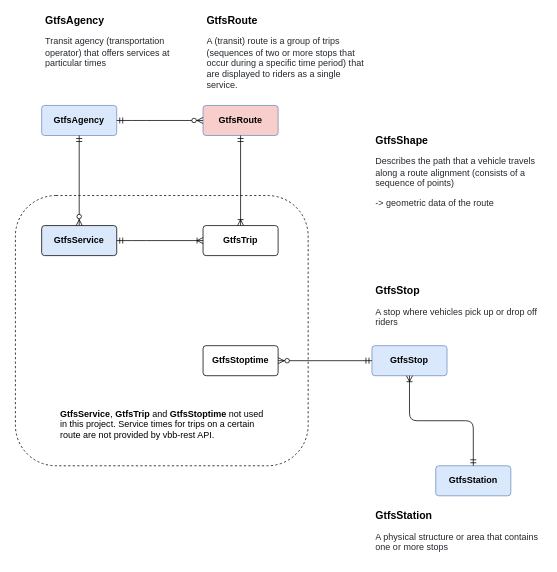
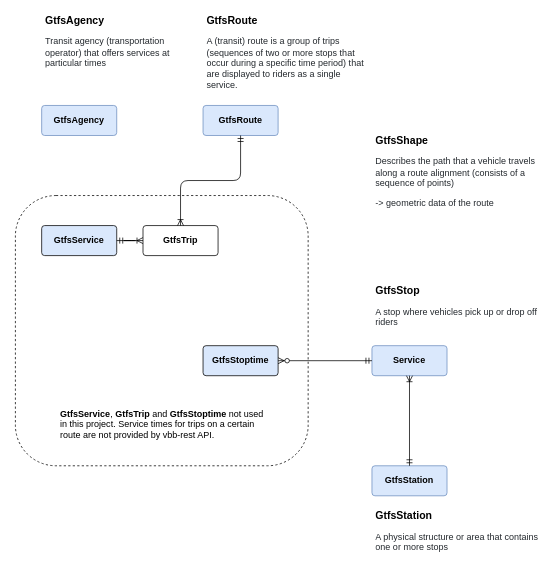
  <mxCell id="0" />
  <mxCell id="1" parent="0" />
  <mxCell id="2" value="" style="rounded=1;whiteSpace=wrap;html=1;dashed=1;fillColor=none;" parent="1" vertex="1"><mxGeometry x="20" y="260" width="390" height="360" as="geometry" /></mxCell>
  <mxCell id="3" value="&lt;b&gt;GtfsAgency&lt;/b&gt;" style="rounded=1;arcSize=10;whiteSpace=wrap;html=1;align=center;fillColor=#dae8fc;strokeColor=#6c8ebf;" parent="1" vertex="1"><mxGeometry x="55" y="140" width="100" height="40" as="geometry" /></mxCell>
- <mxCell id="4" value="&lt;b&gt;GtfsRoute&lt;/b&gt;" style="rounded=1;arcSize=10;whiteSpace=wrap;html=1;align=center;fillColor=#f8cecc;strokeColor=#6c8ebf;" parent="1" vertex="1"><mxGeometry x="270" y="140" width="100" height="40" as="geometry" /></mxCell>
- <mxCell id="5" value="GtfsTrip" style="rounded=1;arcSize=10;whiteSpace=wrap;html=1;align=center;fontStyle=1" parent="1" vertex="1"><mxGeometry x="270" y="300" width="100" height="40" as="geometry" /></mxCell>
- <mxCell id="6" value="GtfsStoptime" style="rounded=1;arcSize=10;whiteSpace=wrap;html=1;align=center;fontStyle=1" parent="1" vertex="1"><mxGeometry x="270" y="460" width="100" height="40" as="geometry" /></mxCell>
- <mxCell id="7" value="&lt;b&gt;GtfsStation&lt;/b&gt;" style="rounded=1;arcSize=10;whiteSpace=wrap;html=1;align=center;fillColor=#dae8fc;strokeColor=#6c8ebf;" parent="1" vertex="1"><mxGeometry x="580" y="620" width="100" height="40" as="geometry" /></mxCell>
- <mxCell id="8" value="&lt;b&gt;GtfsStop&lt;/b&gt;" style="rounded=1;arcSize=10;whiteSpace=wrap;html=1;align=center;fillColor=#dae8fc;strokeColor=#6c8ebf;" parent="1" vertex="1"><mxGeometry x="495" y="460" width="100" height="40" as="geometry" /></mxCell>
+ <mxCell id="4" value="&lt;b&gt;GtfsRoute&lt;/b&gt;" style="rounded=1;arcSize=10;whiteSpace=wrap;html=1;align=center;fillColor=#dae8fc;strokeColor=#6c8ebf;" parent="1" vertex="1"><mxGeometry x="270" y="140" width="100" height="40" as="geometry" /></mxCell>
+ <mxCell id="5" value="GtfsTrip" style="rounded=1;arcSize=10;whiteSpace=wrap;html=1;align=center;fontStyle=1" parent="1" vertex="1"><mxGeometry x="190" y="300" width="100" height="40" as="geometry" /></mxCell>
+ <mxCell id="6" value="GtfsStoptime" style="rounded=1;arcSize=10;whiteSpace=wrap;html=1;align=center;fontStyle=1;fillColor=#dae8fc;" parent="1" vertex="1"><mxGeometry x="270" y="460" width="100" height="40" as="geometry" /></mxCell>
+ <mxCell id="7" value="&lt;b&gt;GtfsStation&lt;/b&gt;" style="rounded=1;arcSize=10;whiteSpace=wrap;html=1;align=center;fillColor=#dae8fc;strokeColor=#6c8ebf;" parent="1" vertex="1"><mxGeometry x="495" y="620" width="100" height="40" as="geometry" /></mxCell>
+ <mxCell id="8" value="&lt;b&gt;Service&lt;/b&gt;" style="rounded=1;arcSize=10;whiteSpace=wrap;html=1;align=center;fillColor=#dae8fc;strokeColor=#6c8ebf;" parent="1" vertex="1"><mxGeometry x="495" y="460" width="100" height="40" as="geometry" /></mxCell>
  <mxCell id="9" value="GtfsService" style="rounded=1;arcSize=10;whiteSpace=wrap;html=1;align=center;fontStyle=1;fillColor=#dae8fc;" parent="1" vertex="1"><mxGeometry x="55" y="300" width="100" height="40" as="geometry" /></mxCell>
- <mxCell id="10" value="" style="edgeStyle=entityRelationEdgeStyle;fontSize=12;html=1;endArrow=ERzeroToMany;startArrow=ERmandOne;entryX=0;entryY=0.5;entryDx=0;entryDy=0;exitX=1;exitY=0.5;exitDx=0;exitDy=0;" parent="1" source="3" target="4" edge="1"><mxGeometry width="100" height="100" relative="1" as="geometry"><mxPoint x="265" y="450" as="sourcePoint" /><mxPoint x="365" y="350" as="targetPoint" /></mxGeometry></mxCell>
- <mxCell id="11" value="" style="edgeStyle=orthogonalEdgeStyle;fontSize=12;html=1;endArrow=ERzeroToMany;startArrow=ERmandOne;exitX=0.5;exitY=1;exitDx=0;exitDy=0;entryX=0.5;entryY=0;entryDx=0;entryDy=0;" parent="1" source="3" target="9" edge="1"><mxGeometry width="100" height="100" relative="1" as="geometry"><mxPoint x="265" y="450" as="sourcePoint" /><mxPoint x="365" y="350" as="targetPoint" /></mxGeometry></mxCell>
  <mxCell id="12" value="" style="edgeStyle=entityRelationEdgeStyle;fontSize=12;html=1;endArrow=ERoneToMany;startArrow=ERmandOne;exitX=1;exitY=0.5;exitDx=0;exitDy=0;entryX=0;entryY=0.5;entryDx=0;entryDy=0;" parent="1" source="9" target="5" edge="1"><mxGeometry width="100" height="100" relative="1" as="geometry"><mxPoint x="265" y="450" as="sourcePoint" /><mxPoint x="365" y="350" as="targetPoint" /></mxGeometry></mxCell>
  <mxCell id="13" value="" style="edgeStyle=orthogonalEdgeStyle;fontSize=12;html=1;endArrow=ERzeroToMany;startArrow=ERmandOne;entryX=1;entryY=0.5;entryDx=0;entryDy=0;exitX=0;exitY=0.5;exitDx=0;exitDy=0;" parent="1" source="8" target="6" edge="1"><mxGeometry width="100" height="100" relative="1" as="geometry"><mxPoint x="265" y="450" as="sourcePoint" /><mxPoint x="365" y="350" as="targetPoint" /></mxGeometry></mxCell>
  <mxCell id="14" value="" style="edgeStyle=orthogonalEdgeStyle;fontSize=12;html=1;endArrow=ERoneToMany;startArrow=ERmandOne;entryX=0.5;entryY=1;entryDx=0;entryDy=0;exitX=0.5;exitY=0;exitDx=0;exitDy=0;" parent="1" source="7" target="8" edge="1"><mxGeometry width="100" height="100" relative="1" as="geometry"><mxPoint x="265" y="450" as="sourcePoint" /><mxPoint x="365" y="350" as="targetPoint" /></mxGeometry></mxCell>
  <mxCell id="15" value="" style="edgeStyle=orthogonalEdgeStyle;fontSize=12;html=1;endArrow=ERoneToMany;startArrow=ERmandOne;entryX=0.5;entryY=0;entryDx=0;entryDy=0;exitX=0.5;exitY=1;exitDx=0;exitDy=0;" parent="1" source="4" target="5" edge="1"><mxGeometry width="100" height="100" relative="1" as="geometry"><mxPoint x="265" y="450" as="sourcePoint" /><mxPoint x="365" y="350" as="targetPoint" /></mxGeometry></mxCell>
  <mxCell id="16" value="&lt;h1 style=&quot;font-size: 14px&quot;&gt;&lt;font style=&quot;font-size: 14px&quot;&gt;&lt;b style=&quot;text-align: center&quot;&gt;&lt;font style=&quot;font-size: 14px&quot;&gt;GtfsAgency&lt;/font&gt;&lt;/b&gt;&lt;br&gt;&lt;/font&gt;&lt;/h1&gt;&lt;p&gt;&lt;span style=&quot;color: rgb(36 , 41 , 46) ; font-family: , &amp;#34;blinkmacsystemfont&amp;#34; , &amp;#34;segoe ui&amp;#34; , &amp;#34;helvetica&amp;#34; , &amp;#34;arial&amp;#34; , sans-serif , &amp;#34;apple color emoji&amp;#34; , &amp;#34;segoe ui emoji&amp;#34; ; background-color: rgb(255 , 255 , 255)&quot;&gt;Transit agency (transportation operator) that offers services at particular times&lt;/span&gt;&lt;br&gt;&lt;/p&gt;" style="text;html=1;strokeColor=none;fillColor=none;spacing=5;spacingTop=-20;whiteSpace=wrap;overflow=hidden;rounded=0;" parent="1" vertex="1"><mxGeometry x="55" y="20" width="205" height="70" as="geometry" /></mxCell>
  <mxCell id="17" value="&lt;h1 style=&quot;font-size: 14px&quot;&gt;&lt;font style=&quot;font-size: 14px&quot;&gt;&lt;b style=&quot;text-align: center&quot;&gt;&lt;font style=&quot;font-size: 14px&quot;&gt;GtfsRoute&lt;/font&gt;&lt;/b&gt;&lt;br&gt;&lt;/font&gt;&lt;/h1&gt;&lt;p&gt;&lt;span style=&quot;color: rgb(36 , 41 , 46) ; background-color: rgb(255 , 255 , 255)&quot;&gt;&lt;font style=&quot;font-size: 12px&quot;&gt;A (transit) route is a group of trips (sequences of two or more stops that occur during a specific time period) that are displayed to riders as a single service.&lt;/font&gt;&lt;/span&gt;&lt;br&gt;&lt;/p&gt;" style="text;html=1;strokeColor=none;fillColor=none;spacing=5;spacingTop=-20;whiteSpace=wrap;overflow=hidden;rounded=0;" parent="1" vertex="1"><mxGeometry x="270" y="20" width="220" height="100" as="geometry" /></mxCell>
  <mxCell id="18" value="&lt;h1 style=&quot;font-size: 14px&quot;&gt;&lt;font style=&quot;font-size: 14px&quot;&gt;&lt;b style=&quot;text-align: center&quot;&gt;&lt;font style=&quot;font-size: 14px&quot;&gt;GtfsShape&lt;/font&gt;&lt;/b&gt;&lt;br&gt;&lt;/font&gt;&lt;/h1&gt;&lt;p&gt;&lt;span style=&quot;color: rgb(36 , 41 , 46) ; font-family: , &amp;#34;blinkmacsystemfont&amp;#34; , &amp;#34;segoe ui&amp;#34; , &amp;#34;helvetica&amp;#34; , &amp;#34;arial&amp;#34; , sans-serif , &amp;#34;apple color emoji&amp;#34; , &amp;#34;segoe ui emoji&amp;#34; ; background-color: rgb(255 , 255 , 255)&quot;&gt;Describes the path that a vehicle travels along a route alignment (consists of a sequence of points)&amp;nbsp;&lt;/span&gt;&lt;/p&gt;&lt;p&gt;&lt;span style=&quot;color: rgb(36 , 41 , 46) ; font-family: , &amp;#34;blinkmacsystemfont&amp;#34; , &amp;#34;segoe ui&amp;#34; , &amp;#34;helvetica&amp;#34; , &amp;#34;arial&amp;#34; , sans-serif , &amp;#34;apple color emoji&amp;#34; , &amp;#34;segoe ui emoji&amp;#34; ; background-color: rgb(255 , 255 , 255)&quot;&gt;-&amp;gt; geometric data of the route&lt;/span&gt;&lt;br&gt;&lt;/p&gt;" style="text;html=1;strokeColor=none;fillColor=none;spacing=5;spacingTop=-20;whiteSpace=wrap;overflow=hidden;rounded=0;" parent="1" vertex="1"><mxGeometry x="495" y="180" width="225" height="100" as="geometry" /></mxCell>
  <mxCell id="19" value="&lt;h1 style=&quot;font-size: 13px&quot;&gt;&lt;font style=&quot;font-size: 13px&quot;&gt;&lt;b style=&quot;text-align: center&quot;&gt;&lt;font style=&quot;font-size: 14px&quot;&gt;GtfsStop&lt;/font&gt;&lt;/b&gt;&lt;br&gt;&lt;/font&gt;&lt;/h1&gt;&lt;p&gt;&lt;span style=&quot;color: rgb(36 , 41 , 46) ; background-color: rgb(255 , 255 , 255)&quot;&gt;&lt;font style=&quot;font-size: 12px&quot;&gt;A stop where vehicles pick up or drop off riders&lt;/font&gt;&lt;/span&gt;&lt;br&gt;&lt;/p&gt;" style="text;html=1;strokeColor=none;fillColor=none;spacing=5;spacingTop=-20;whiteSpace=wrap;overflow=hidden;rounded=0;" parent="1" vertex="1"><mxGeometry x="495" y="380" width="225" height="60" as="geometry" /></mxCell>
  <mxCell id="20" value="&lt;h1 style=&quot;font-size: 13px&quot;&gt;&lt;font style=&quot;font-size: 13px&quot;&gt;&lt;b style=&quot;text-align: center&quot;&gt;&lt;font style=&quot;font-size: 14px&quot;&gt;GtfsStation&lt;/font&gt;&lt;/b&gt;&lt;br&gt;&lt;/font&gt;&lt;/h1&gt;&lt;p&gt;&lt;span style=&quot;color: rgb(36 , 41 , 46) ; font-family: , &amp;#34;blinkmacsystemfont&amp;#34; , &amp;#34;segoe ui&amp;#34; , &amp;#34;helvetica&amp;#34; , &amp;#34;arial&amp;#34; , sans-serif , &amp;#34;apple color emoji&amp;#34; , &amp;#34;segoe ui emoji&amp;#34; ; background-color: rgb(255 , 255 , 255)&quot;&gt;A physical structure or area that contains one or more stops&lt;/span&gt;&lt;br&gt;&lt;/p&gt;" style="text;html=1;strokeColor=none;fillColor=none;spacing=5;spacingTop=-20;whiteSpace=wrap;overflow=hidden;rounded=0;" parent="1" vertex="1"><mxGeometry x="495" y="680" width="225" height="60" as="geometry" /></mxCell>
  <mxCell id="21" value="&lt;b&gt;GtfsService&lt;/b&gt;,&lt;b&gt; GtfsTrip &lt;/b&gt;and &lt;b&gt;GtfsStoptime&lt;/b&gt;&amp;nbsp;not used in this project. Service times for trips on a certain route are not provided by vbb-rest API." style="text;html=1;strokeColor=none;fillColor=none;align=left;verticalAlign=middle;whiteSpace=wrap;rounded=0;dashed=1;" parent="1" vertex="1"><mxGeometry x="77.5" y="530" width="275" height="70" as="geometry" /></mxCell>
